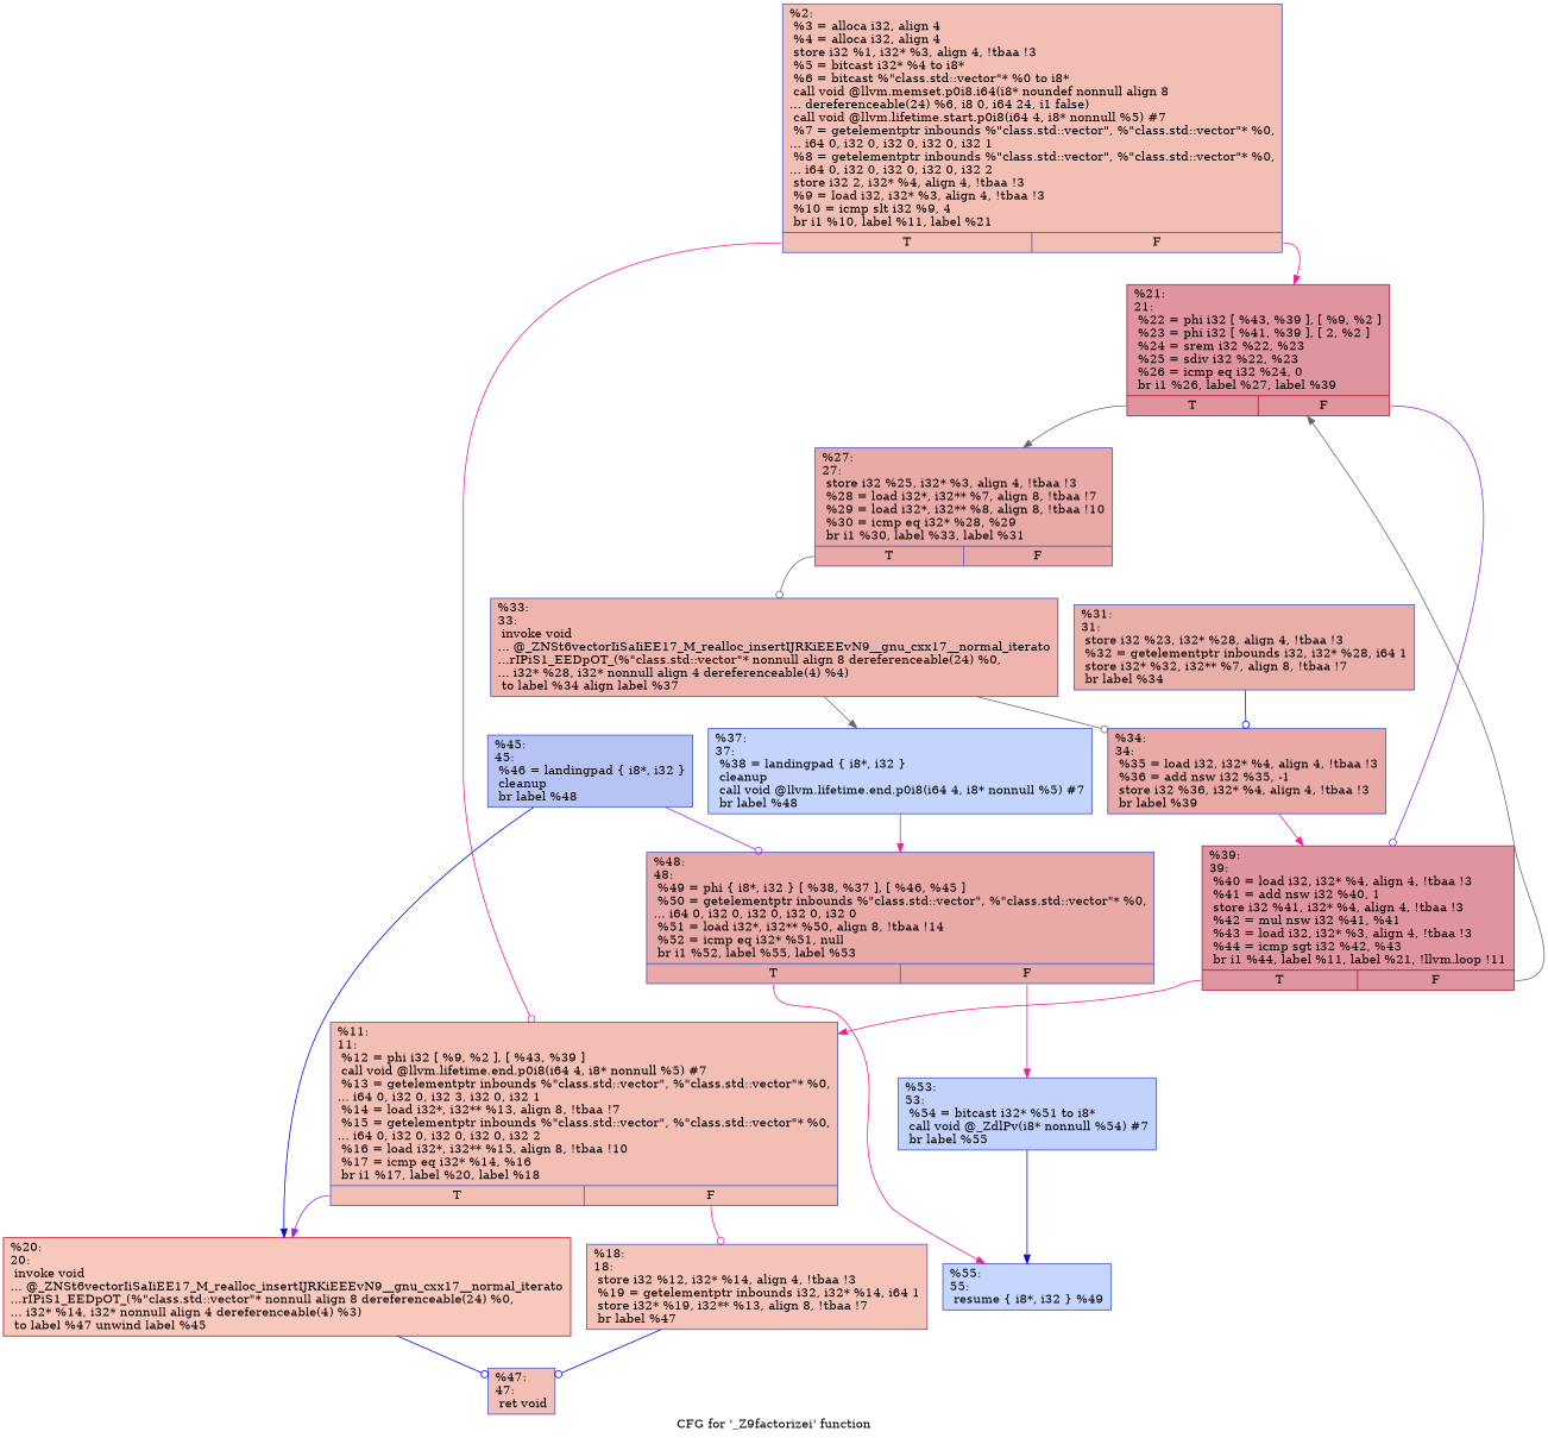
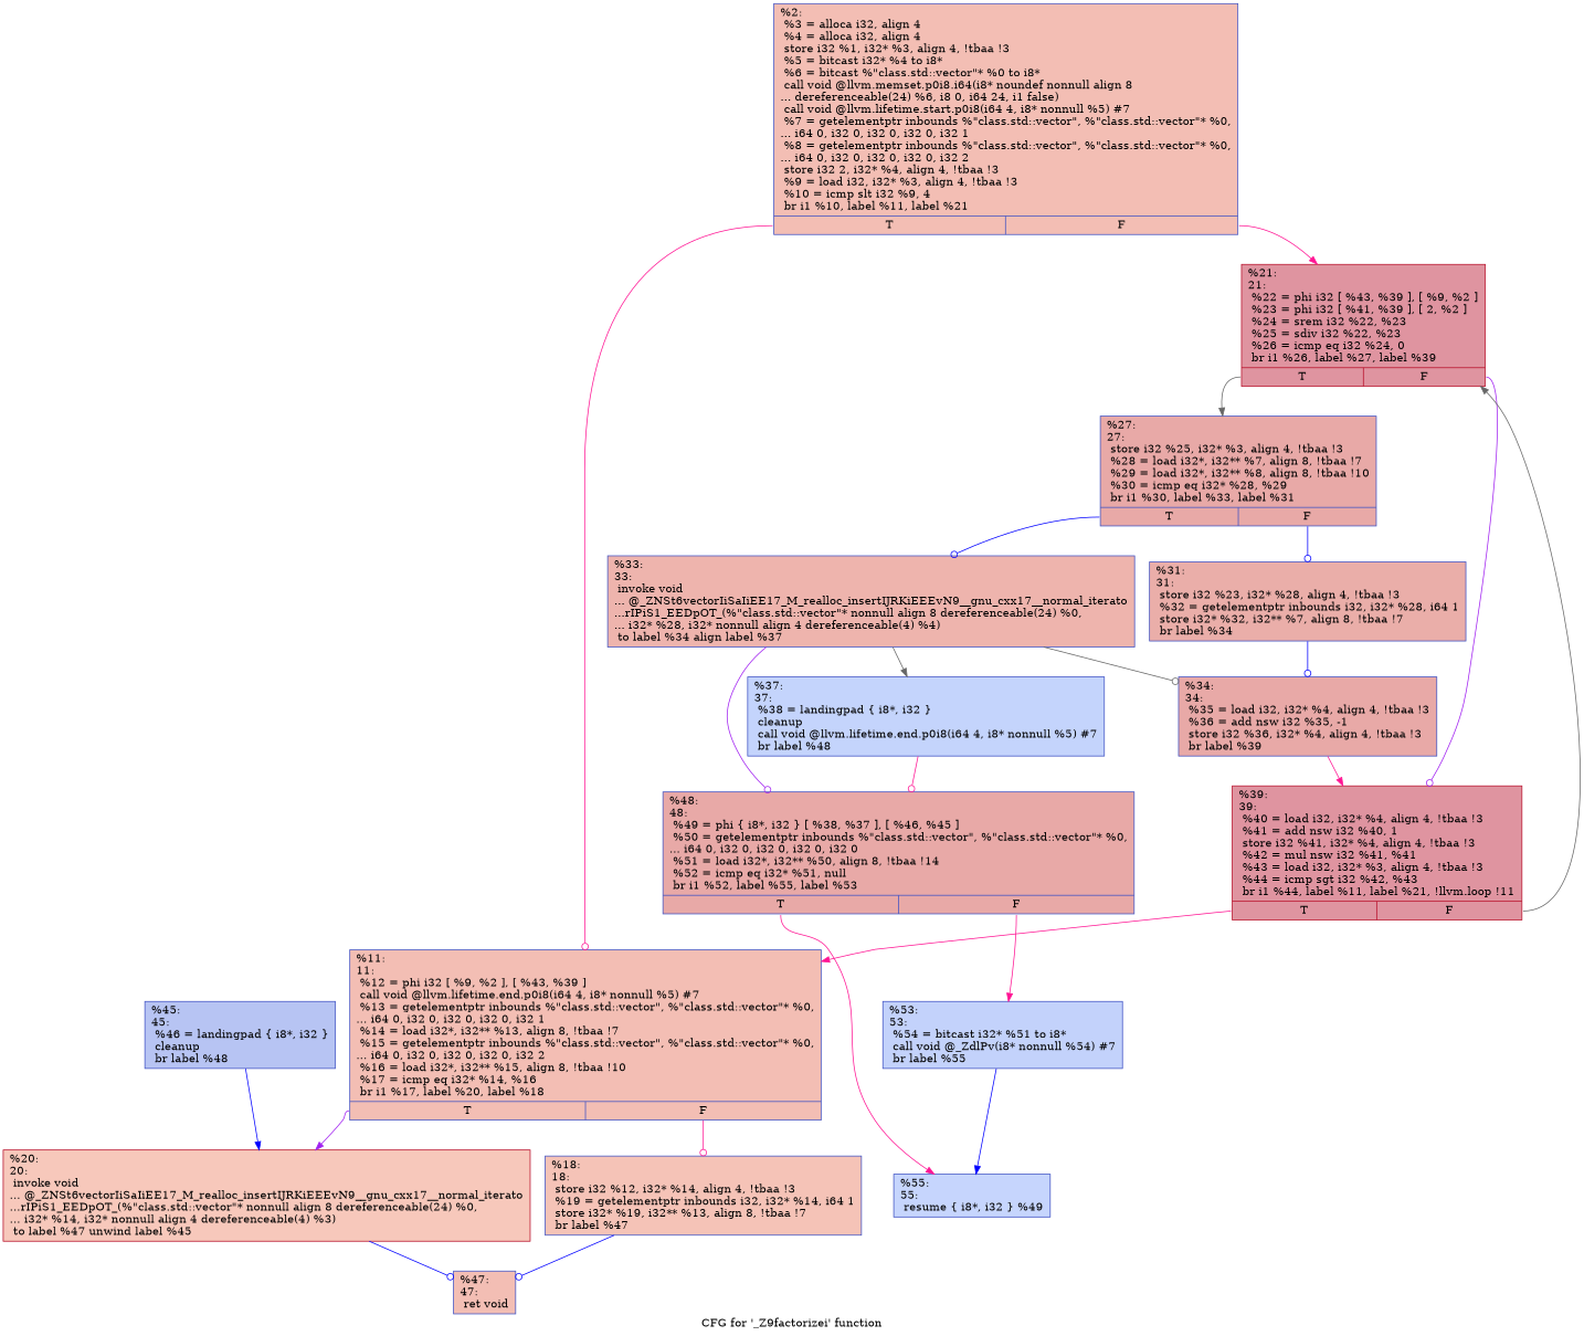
  digraph {
    label="CFG for '_Z9factorizei' function"
    node [color="#3d50c3ff" fillcolor="#e36c5570" shape=record style=filled]
    edge [arrowhead=normal color=deeppink]
    n1 [label="{%2:\l  %3 = alloca i32, align 4\l  %4 = alloca i32, align 4\l  store i32 %1, i32* %3, align 4, !tbaa !3\l  %5 = bitcast i32* %4 to i8*\l  %6 = bitcast %\"class.std::vector\"* %0 to i8*\l  call void @llvm.memset.p0i8.i64(i8* noundef nonnull align 8\l... dereferenceable(24) %6, i8 0, i64 24, i1 false)\l  call void @llvm.lifetime.start.p0i8(i64 4, i8* nonnull %5) #7\l  %7 = getelementptr inbounds %\"class.std::vector\", %\"class.std::vector\"* %0,\l... i64 0, i32 0, i32 0, i32 0, i32 1\l  %8 = getelementptr inbounds %\"class.std::vector\", %\"class.std::vector\"* %0,\l... i64 0, i32 0, i32 0, i32 0, i32 2\l  store i32 2, i32* %4, align 4, !tbaa !3\l  %9 = load i32, i32* %3, align 4, !tbaa !3\l  %10 = icmp slt i32 %9, 4\l  br i1 %10, label %11, label %21\l|{<s0>T|<s1>F}}"]
-   n2 [label="{%11:\l11:                                               \l  %12 = phi i32 [ %9, %2 ], [ %43, %39 ]\l  call void @llvm.lifetime.end.p0i8(i64 4, i8* nonnull %5) #7\l  %13 = getelementptr inbounds %\"class.std::vector\", %\"class.std::vector\"* %0,\l... i64 0, i32 0, i32 3, i32 0, i32 1\l  %14 = load i32*, i32** %13, align 8, !tbaa !7\l  %15 = getelementptr inbounds %\"class.std::vector\", %\"class.std::vector\"* %0,\l... i64 0, i32 0, i32 0, i32 0, i32 2\l  %16 = load i32*, i32** %15, align 8, !tbaa !10\l  %17 = icmp eq i32* %14, %16\l  br i1 %17, label %20, label %18\l|{<s0>T|<s1>F}}"]
+   n2 [label="{%11:\l11:                                               \l  %12 = phi i32 [ %9, %2 ], [ %43, %39 ]\l  call void @llvm.lifetime.end.p0i8(i64 4, i8* nonnull %5) #7\l  %13 = getelementptr inbounds %\"class.std::vector\", %\"class.std::vector\"* %0,\l... i64 0, i32 0, i32 0, i32 0, i32 1\l  %14 = load i32*, i32** %13, align 8, !tbaa !7\l  %15 = getelementptr inbounds %\"class.std::vector\", %\"class.std::vector\"* %0,\l... i64 0, i32 0, i32 0, i32 0, i32 2\l  %16 = load i32*, i32** %15, align 8, !tbaa !10\l  %17 = icmp eq i32* %14, %16\l  br i1 %17, label %20, label %18\l|{<s0>T|<s1>F}}"]
    n3 [color="#b70d28ff" fillcolor="#b70d2870" label="{%21:\l21:                                               \l  %22 = phi i32 [ %43, %39 ], [ %9, %2 ]\l  %23 = phi i32 [ %41, %39 ], [ 2, %2 ]\l  %24 = srem i32 %22, %23\l  %25 = sdiv i32 %22, %23\l  %26 = icmp eq i32 %24, 0\l  br i1 %26, label %27, label %39\l|{<s0>T|<s1>F}}"]
    n4 [color="#b70d28ff" fillcolor="#ed836670" label="{%20:\l20:                                               \l  invoke void\l... @_ZNSt6vectorIiSaIiEE17_M_realloc_insertIJRKiEEEvN9__gnu_cxx17__normal_iterato\l...rIPiS1_EEDpOT_(%\"class.std::vector\"* nonnull align 8 dereferenceable(24) %0,\l... i32* %14, i32* nonnull align 4 dereferenceable(4) %3)\l          to label %47 unwind label %45\l}"]
    n5 [fillcolor="#e8765c70" label="{%18:\l18:                                               \l  store i32 %12, i32* %14, align 4, !tbaa !3\l  %19 = getelementptr inbounds i32, i32* %14, i64 1\l  store i32* %19, i32** %13, align 8, !tbaa !7\l  br label %47\l}"]
    n6 [fillcolor="#ca3b3770" label="{%27:\l27:                                               \l  store i32 %25, i32* %3, align 4, !tbaa !3\l  %28 = load i32*, i32** %7, align 8, !tbaa !7\l  %29 = load i32*, i32** %8, align 8, !tbaa !10\l  %30 = icmp eq i32* %28, %29\l  br i1 %30, label %33, label %31\l|{<s0>T|<s1>F}}"]
    n7 [color="#b70d28ff" fillcolor="#b70d2870" label="{%39:\l39:                                               \l  %40 = load i32, i32* %4, align 4, !tbaa !3\l  %41 = add nsw i32 %40, 1\l  store i32 %41, i32* %4, align 4, !tbaa !3\l  %42 = mul nsw i32 %41, %41\l  %43 = load i32, i32* %3, align 4, !tbaa !3\l  %44 = icmp sgt i32 %42, %43\l  br i1 %44, label %11, label %21, !llvm.loop !11\l|{<s0>T|<s1>F}}"]
    n8 [label="{%47:\l47:                                               \l  ret void\l}"]
    n9 [fillcolor="#d8564670" label="{%33:\l33:                                               \l  invoke void\l... @_ZNSt6vectorIiSaIiEE17_M_realloc_insertIJRKiEEEvN9__gnu_cxx17__normal_iterato\l...rIPiS1_EEDpOT_(%\"class.std::vector\"* nonnull align 8 dereferenceable(24) %0,\l... i32* %28, i32* nonnull align 4 dereferenceable(4) %4)\l          to label %34 align label %37\l}"]
    n10 [fillcolor="#d0473d70" label="{%31:\l31:                                               \l  store i32 %23, i32* %28, align 4, !tbaa !3\l  %32 = getelementptr inbounds i32, i32* %28, i64 1\l  store i32* %32, i32** %7, align 8, !tbaa !7\l  br label %34\l}"]
    n11 [fillcolor="#5b7ae570" label="{%45:\l45:                                               \l  %46 = landingpad \{ i8*, i32 \}\l          cleanup\l  br label %48\l}"]
    n12 [fillcolor="#ca3b3770" label="{%48:\l48:                                               \l  %49 = phi \{ i8*, i32 \} [ %38, %37 ], [ %46, %45 ]\l  %50 = getelementptr inbounds %\"class.std::vector\", %\"class.std::vector\"* %0,\l... i64 0, i32 0, i32 0, i32 0, i32 0\l  %51 = load i32*, i32** %50, align 8, !tbaa !14\l  %52 = icmp eq i32* %51, null\l  br i1 %52, label %55, label %53\l|{<s0>T|<s1>F}}"]
    n13 [fillcolor="#7ea1fa70" label="{%55:\l55:                                               \l  resume \{ i8*, i32 \} %49\l}"]
    n14 [fillcolor="#779af770" label="{%53:\l53:                                               \l  %54 = bitcast i32* %51 to i8*\l  call void @_ZdlPv(i8* nonnull %54) #7\l  br label %55\l}"]
    n15 [fillcolor="#ca3b3770" label="{%34:\l34:                                               \l  %35 = load i32, i32* %4, align 4, !tbaa !3\l  %36 = add nsw i32 %35, -1\l  store i32 %36, i32* %4, align 4, !tbaa !3\l  br label %39\l}"]
    n16 [fillcolor="#7a9df870" label="{%37:\l37:                                               \l  %38 = landingpad \{ i8*, i32 \}\l          cleanup\l  call void @llvm.lifetime.end.p0i8(i64 4, i8* nonnull %5) #7\l  br label %48\l}"]
    n1 -> n2 [arrowhead=odot tailport=s0]
    n1 -> n3 [tailport=s1]
    n2 -> n4 [color=purple tailport=s0]
    n2 -> n5 [arrowhead=odot tailport=s1]
    n3 -> n6 [color=gray40 tailport=s0]
    n3 -> n7 [arrowhead=odot color=purple tailport=s1]
    n4 -> n8 [arrowhead=odot color=blue]
    n5 -> n8 [arrowhead=odot color=blue]
-   n6 -> n9 [arrowhead=odot color=gray40 tailport=s0]
+   n6 -> n9 [arrowhead=odot color=blue tailport=s0]
+   n6 -> n10 [arrowhead=odot color=blue tailport=s1]
    n7 -> n2 [tailport=s0]
    n7 -> n3 [color=gray40 tailport=s1]
    n9 -> n15 [arrowhead=odot color=gray40]
    n9 -> n16 [color=gray40]
    n10 -> n15 [arrowhead=odot color=blue]
    n11 -> n4 [color=blue]
-   n11 -> n12 [arrowhead=odot color=purple]
+   n9 -> n12 [arrowhead=odot color=purple]
    n12 -> n13 [tailport=s0]
    n12 -> n14 [tailport=s1]
    n14 -> n13 [color=blue]
    n15 -> n7
-   n16 -> n12
+   n16 -> n12 [arrowhead=odot]
  }
